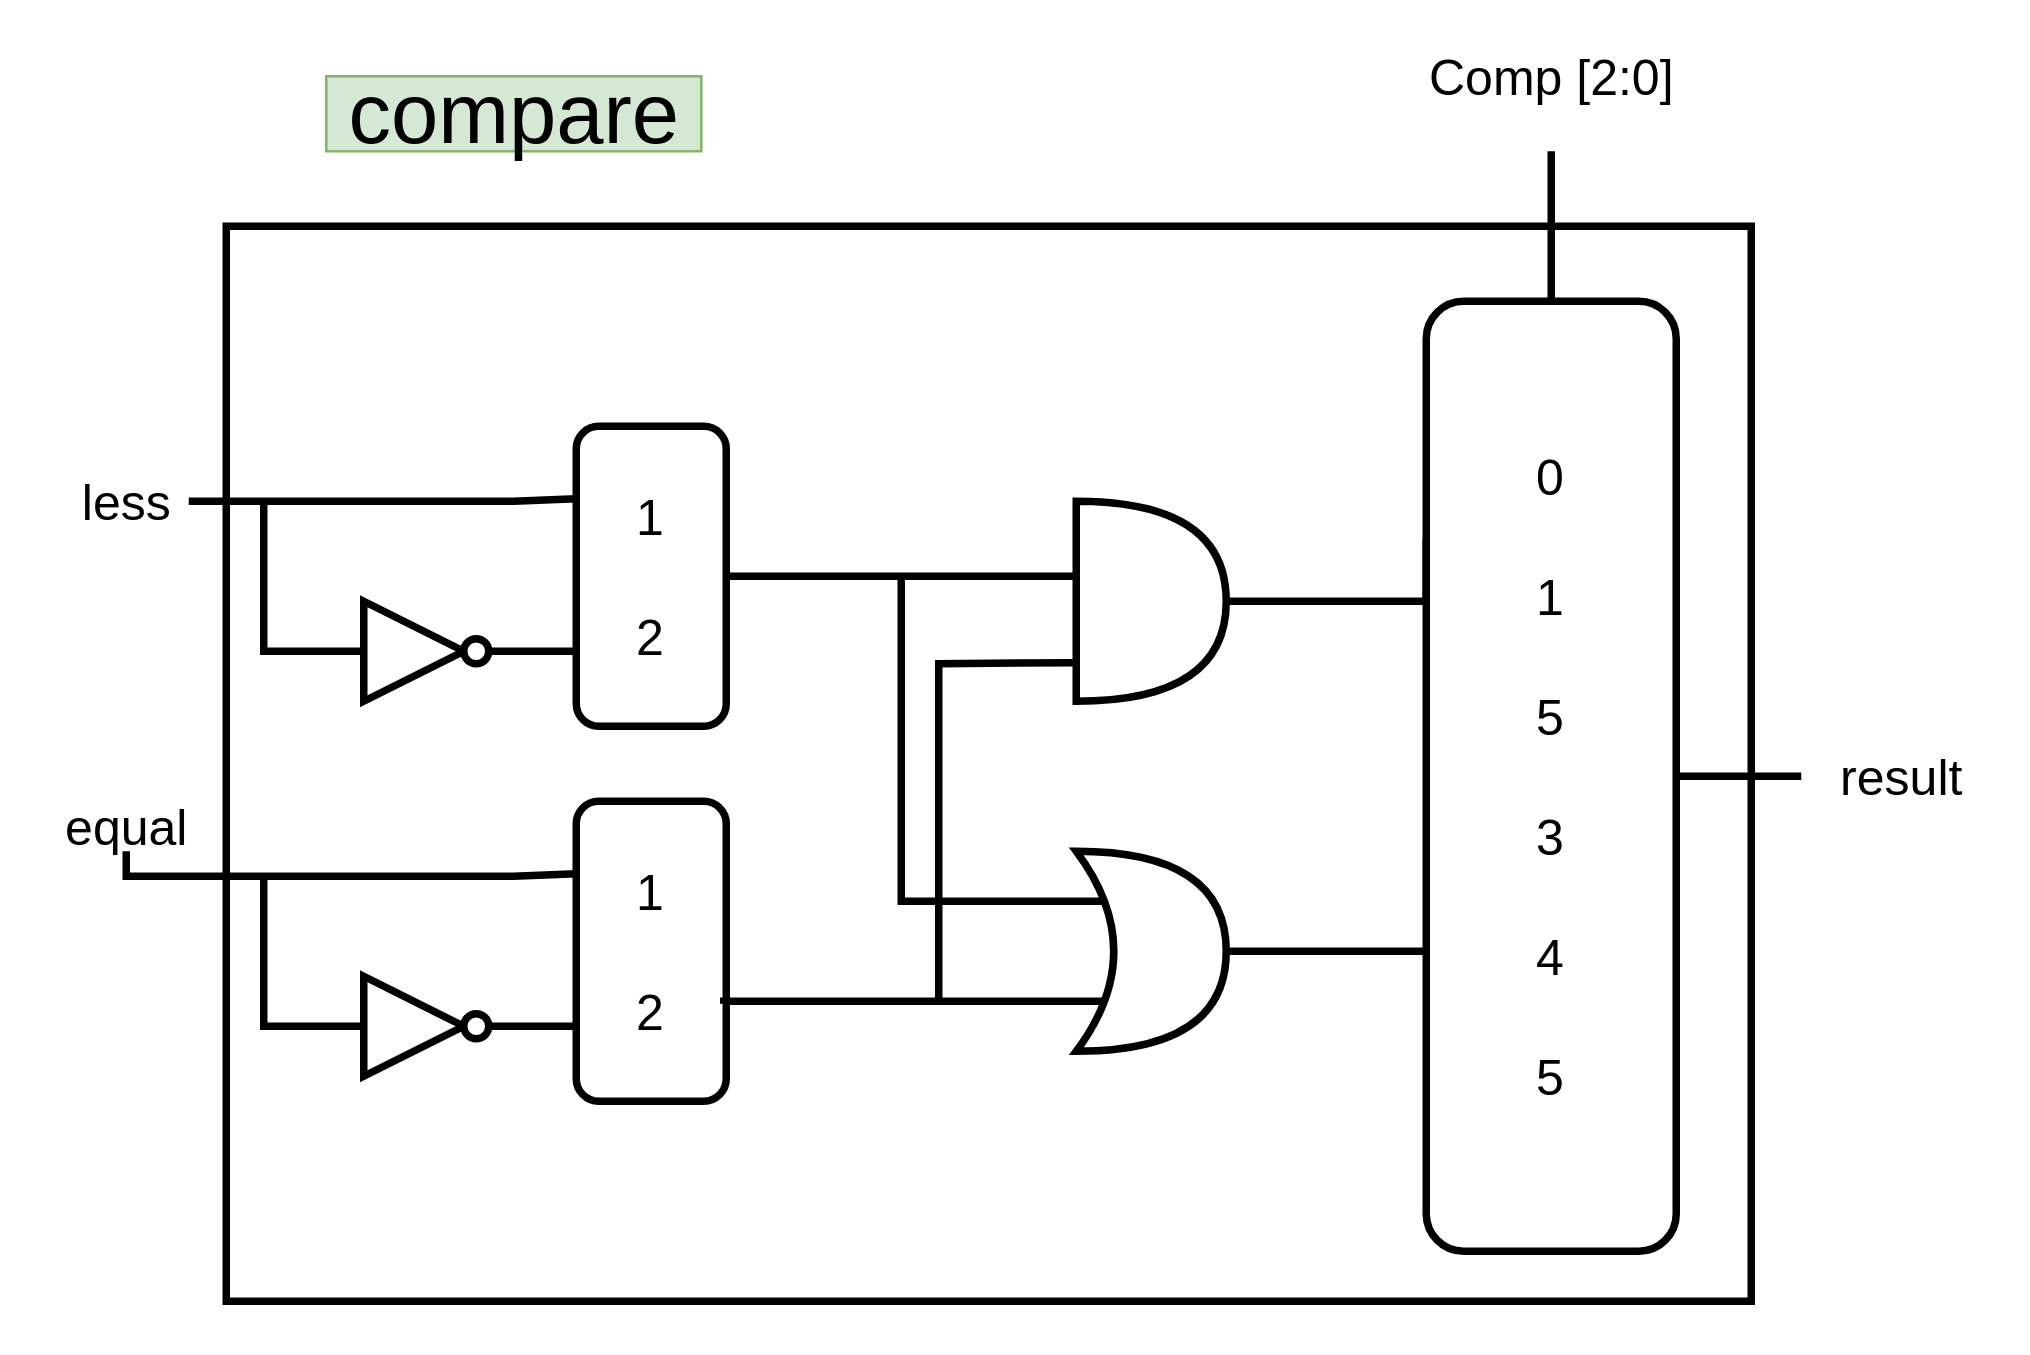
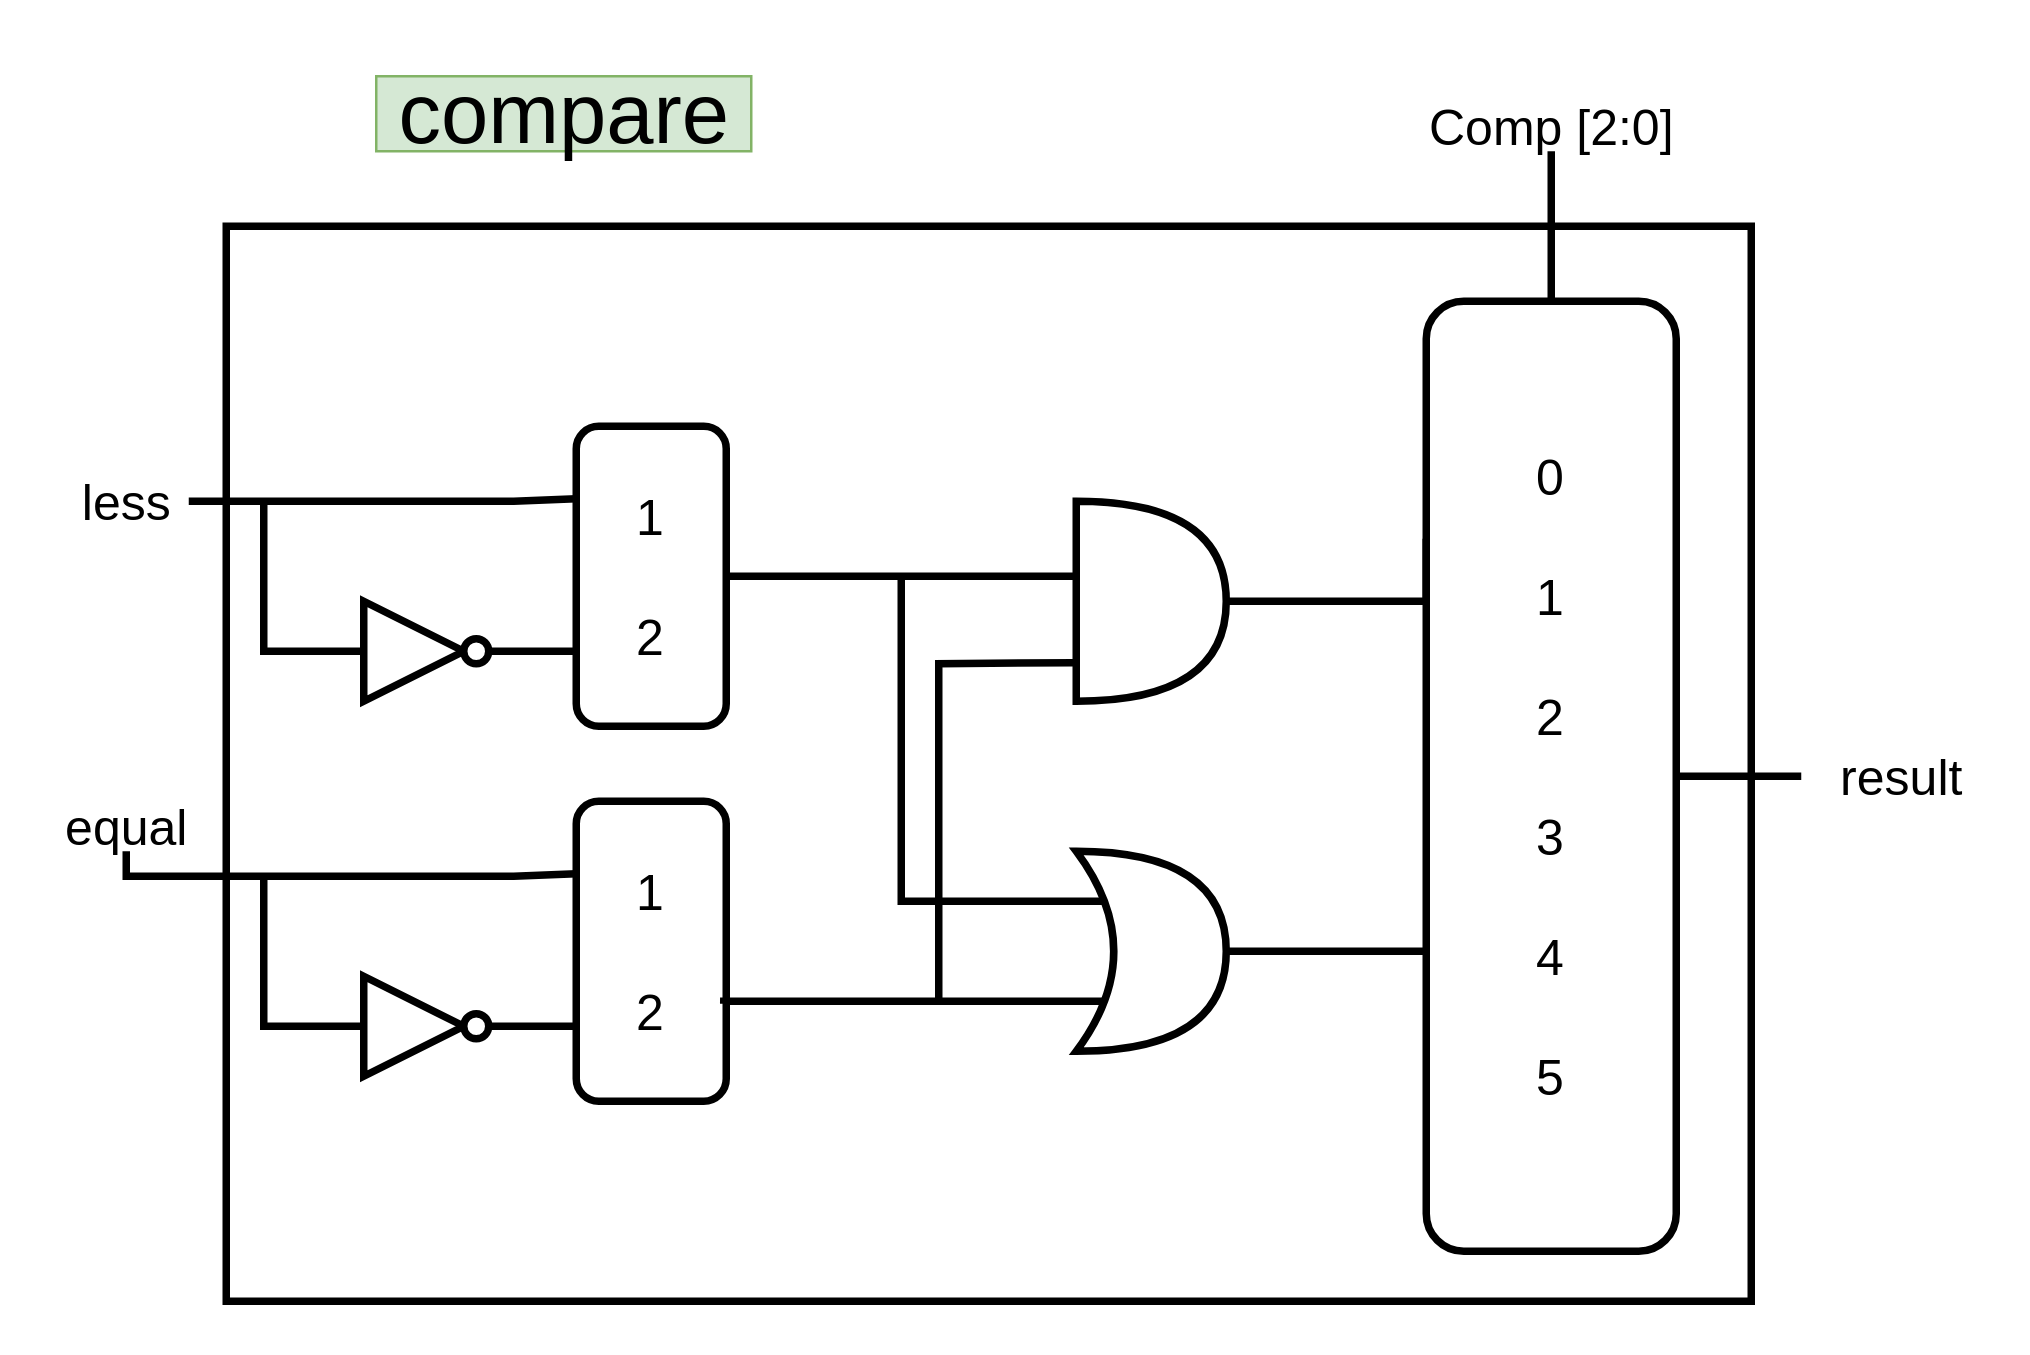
  <mxCell id="0" />
  <mxCell id="1" parent="0" />
  <mxCell id="2" style="edgeStyle=orthogonalEdgeStyle;rounded=0;orthogonalLoop=1;jettySize=auto;html=1;exitX=0.5;exitY=0;exitDx=0;exitDy=0;startArrow=none;startFill=0;endArrow=none;endFill=0;strokeColor=#000000;strokeWidth=3;" edge="1" parent="1" source="4"><mxGeometry relative="1" as="geometry"><mxPoint x="620" y="60" as="targetPoint" /></mxGeometry></mxCell>
  <mxCell id="3" style="edgeStyle=orthogonalEdgeStyle;rounded=0;orthogonalLoop=1;jettySize=auto;html=1;startArrow=none;startFill=0;endArrow=none;endFill=0;strokeColor=#000000;strokeWidth=3;" edge="1" parent="1" source="4"><mxGeometry relative="1" as="geometry"><mxPoint x="720" y="310" as="targetPoint" /></mxGeometry></mxCell>
- <mxCell id="4" value="&lt;font style=&quot;font-size: 20px&quot;&gt;0&lt;br&gt;&lt;br&gt;1&lt;br&gt;&lt;br&gt;5&lt;br&gt;&lt;br&gt;3&lt;br&gt;&lt;br&gt;4&lt;br&gt;&lt;br&gt;5&lt;/font&gt;" style="rounded=1;whiteSpace=wrap;html=1;glass=0;fillColor=#FFFFFF;gradientColor=none;strokeWidth=3;" vertex="1" parent="1"><mxGeometry x="570" y="120" width="100" height="380" as="geometry" /></mxCell>
+ <mxCell id="4" value="&lt;font style=&quot;font-size: 20px&quot;&gt;0&lt;br&gt;&lt;br&gt;1&lt;br&gt;&lt;br&gt;2&lt;br&gt;&lt;br&gt;3&lt;br&gt;&lt;br&gt;4&lt;br&gt;&lt;br&gt;5&lt;/font&gt;" style="rounded=1;whiteSpace=wrap;html=1;glass=0;fillColor=#FFFFFF;gradientColor=none;strokeWidth=3;" vertex="1" parent="1"><mxGeometry x="570" y="120" width="100" height="380" as="geometry" /></mxCell>
  <mxCell id="5" style="edgeStyle=orthogonalEdgeStyle;rounded=0;orthogonalLoop=1;jettySize=auto;html=1;startArrow=none;startFill=0;endArrow=none;endFill=0;strokeColor=#000000;strokeWidth=3;" edge="1" parent="1" source="6"><mxGeometry relative="1" as="geometry"><mxPoint x="230" y="199" as="targetPoint" /><Array as="points"><mxPoint x="205" y="200" /><mxPoint x="387" y="200" /></Array></mxGeometry></mxCell>
  <mxCell id="6" value="&lt;font style=&quot;font-size: 20px&quot;&gt;less&lt;/font&gt;" style="text;html=1;align=center;verticalAlign=middle;resizable=0;points=[];autosize=1;strokeWidth=3;" vertex="1" parent="1"><mxGeometry x="25" y="190" width="50" height="20" as="geometry" /></mxCell>
- <mxCell id="7" value="&lt;span style=&quot;font-size: 20px&quot;&gt;Comp [2:0]&lt;/span&gt;" style="text;html=1;align=center;verticalAlign=middle;resizable=0;points=[];autosize=1;strokeWidth=3;" vertex="1" parent="1"><mxGeometry x="565" y="20" width="110" height="20" as="geometry" /></mxCell>
+ <mxCell id="7" value="&lt;span style=&quot;font-size: 20px&quot;&gt;Comp [2:0]&lt;/span&gt;" style="text;html=1;align=center;verticalAlign=middle;resizable=0;points=[];autosize=1;strokeWidth=3;" vertex="1" parent="1"><mxGeometry x="565" y="40" width="110" height="20" as="geometry" /></mxCell>
  <mxCell id="8" value="" style="endArrow=none;html=1;strokeColor=#000000;rounded=0;strokeWidth=3;" edge="1" parent="1"><mxGeometry width="50" height="50" relative="1" as="geometry"><mxPoint x="145" y="260" as="sourcePoint" /><mxPoint x="105" y="200" as="targetPoint" /><Array as="points"><mxPoint x="105" y="260" /></Array></mxGeometry></mxCell>
  <mxCell id="9" value="" style="triangle;whiteSpace=wrap;html=1;rounded=0;glass=0;fillColor=#FFFFFF;gradientColor=none;shadow=0;comic=0;strokeWidth=3;" vertex="1" parent="1"><mxGeometry x="145" y="240" width="40" height="40" as="geometry" /></mxCell>
  <mxCell id="10" style="edgeStyle=orthogonalEdgeStyle;rounded=0;orthogonalLoop=1;jettySize=auto;html=1;startArrow=none;startFill=0;endArrow=none;endFill=0;strokeColor=#000000;strokeWidth=3;" edge="1" parent="1" source="11"><mxGeometry relative="1" as="geometry"><mxPoint x="230" y="260" as="targetPoint" /></mxGeometry></mxCell>
  <mxCell id="11" value="" style="ellipse;whiteSpace=wrap;html=1;aspect=fixed;rounded=0;shadow=0;glass=0;comic=0;fillColor=#FFFFFF;gradientColor=none;strokeWidth=3;" vertex="1" parent="1"><mxGeometry x="185" y="255" width="10" height="10" as="geometry" /></mxCell>
  <mxCell id="12" style="edgeStyle=orthogonalEdgeStyle;rounded=0;orthogonalLoop=1;jettySize=auto;html=1;exitX=1;exitY=0.5;exitDx=0;exitDy=0;startArrow=none;startFill=0;endArrow=none;endFill=0;strokeColor=#000000;strokeWidth=3;" edge="1" parent="1" source="13"><mxGeometry relative="1" as="geometry"><mxPoint x="440" y="230" as="targetPoint" /></mxGeometry></mxCell>
  <mxCell id="13" value="&lt;font style=&quot;font-size: 20px&quot;&gt;1&lt;br&gt;&lt;br&gt;2&lt;/font&gt;" style="rounded=1;whiteSpace=wrap;html=1;shadow=0;glass=0;comic=0;fillColor=#FFFFFF;gradientColor=none;strokeWidth=3;" vertex="1" parent="1"><mxGeometry x="230" y="170" width="60" height="120" as="geometry" /></mxCell>
  <mxCell id="14" style="edgeStyle=orthogonalEdgeStyle;rounded=0;orthogonalLoop=1;jettySize=auto;html=1;exitX=1;exitY=0.5;exitDx=0;exitDy=0;exitPerimeter=0;entryX=0;entryY=0.25;entryDx=0;entryDy=0;startArrow=none;startFill=0;endArrow=none;endFill=0;strokeColor=#000000;strokeWidth=3;" edge="1" parent="1" source="15" target="4"><mxGeometry relative="1" as="geometry"><Array as="points"><mxPoint x="570" y="240" /></Array></mxGeometry></mxCell>
  <mxCell id="15" value="" style="shape=or;whiteSpace=wrap;html=1;strokeWidth=3;" vertex="1" parent="1"><mxGeometry x="430" y="199.997" width="60" height="80" as="geometry" /></mxCell>
  <mxCell id="16" style="edgeStyle=orthogonalEdgeStyle;rounded=0;orthogonalLoop=1;jettySize=auto;html=1;startArrow=none;startFill=0;endArrow=none;endFill=0;strokeColor=#000000;strokeWidth=3;" edge="1" parent="1" source="17"><mxGeometry relative="1" as="geometry"><mxPoint x="569" y="380" as="targetPoint" /><Array as="points"><mxPoint x="569" y="380" /></Array></mxGeometry></mxCell>
  <mxCell id="17" value="" style="shape=xor;whiteSpace=wrap;html=1;rounded=0;shadow=0;glass=0;comic=0;fillColor=#FFFFFF;gradientColor=none;strokeWidth=3;" vertex="1" parent="1"><mxGeometry x="430" y="340" width="60" height="80" as="geometry" /></mxCell>
  <mxCell id="18" value="" style="endArrow=none;html=1;strokeColor=#000000;exitX=0.175;exitY=0.25;exitDx=0;exitDy=0;exitPerimeter=0;rounded=0;strokeWidth=3;" edge="1" parent="1" source="17"><mxGeometry width="50" height="50" relative="1" as="geometry"><mxPoint x="360" y="360" as="sourcePoint" /><mxPoint x="360" y="230" as="targetPoint" /><Array as="points"><mxPoint x="360" y="360" /></Array></mxGeometry></mxCell>
  <mxCell id="19" style="edgeStyle=orthogonalEdgeStyle;rounded=0;orthogonalLoop=1;jettySize=auto;html=1;startArrow=none;startFill=0;endArrow=none;endFill=0;strokeColor=#000000;strokeWidth=3;" edge="1" parent="1" source="20"><mxGeometry relative="1" as="geometry"><mxPoint x="230" y="349" as="targetPoint" /><Array as="points"><mxPoint x="205" y="350" /><mxPoint x="387" y="350" /></Array></mxGeometry></mxCell>
  <mxCell id="20" value="&lt;font style=&quot;font-size: 20px&quot;&gt;equal&lt;br&gt;&lt;/font&gt;" style="text;html=1;align=center;verticalAlign=middle;resizable=0;points=[];autosize=1;strokeWidth=3;" vertex="1" parent="1"><mxGeometry x="20" y="320" width="60" height="20" as="geometry" /></mxCell>
  <mxCell id="21" value="" style="endArrow=none;html=1;strokeColor=#000000;rounded=0;strokeWidth=3;" edge="1" parent="1"><mxGeometry width="50" height="50" relative="1" as="geometry"><mxPoint x="145" y="410" as="sourcePoint" /><mxPoint x="105" y="350" as="targetPoint" /><Array as="points"><mxPoint x="105" y="410" /></Array></mxGeometry></mxCell>
  <mxCell id="22" value="" style="triangle;whiteSpace=wrap;html=1;rounded=0;glass=0;fillColor=#FFFFFF;gradientColor=none;shadow=0;comic=0;strokeWidth=3;" vertex="1" parent="1"><mxGeometry x="145" y="390" width="40" height="40" as="geometry" /></mxCell>
  <mxCell id="23" style="edgeStyle=orthogonalEdgeStyle;rounded=0;orthogonalLoop=1;jettySize=auto;html=1;startArrow=none;startFill=0;endArrow=none;endFill=0;strokeColor=#000000;strokeWidth=3;" edge="1" parent="1" source="24"><mxGeometry relative="1" as="geometry"><mxPoint x="230" y="410" as="targetPoint" /></mxGeometry></mxCell>
  <mxCell id="24" value="" style="ellipse;whiteSpace=wrap;html=1;aspect=fixed;rounded=0;shadow=0;glass=0;comic=0;fillColor=#FFFFFF;gradientColor=none;strokeWidth=3;" vertex="1" parent="1"><mxGeometry x="185" y="405" width="10" height="10" as="geometry" /></mxCell>
  <mxCell id="25" value="&lt;font style=&quot;font-size: 20px&quot;&gt;1&lt;br&gt;&lt;br&gt;2&lt;/font&gt;" style="rounded=1;whiteSpace=wrap;html=1;shadow=0;glass=0;comic=0;fillColor=#FFFFFF;gradientColor=none;strokeWidth=3;" vertex="1" parent="1"><mxGeometry x="230" y="320" width="60" height="120" as="geometry" /></mxCell>
  <mxCell id="26" style="edgeStyle=orthogonalEdgeStyle;rounded=0;orthogonalLoop=1;jettySize=auto;html=1;exitX=0.983;exitY=0.675;exitDx=0;exitDy=0;startArrow=none;startFill=0;endArrow=none;endFill=0;strokeColor=#000000;entryX=0.175;entryY=0.75;entryDx=0;entryDy=0;entryPerimeter=0;exitPerimeter=0;strokeWidth=3;" edge="1" parent="1" source="25" target="17"><mxGeometry relative="1" as="geometry"><mxPoint x="420" y="400" as="targetPoint" /><mxPoint x="305" y="400" as="sourcePoint" /><Array as="points"><mxPoint x="289" y="400" /></Array></mxGeometry></mxCell>
  <mxCell id="27" value="" style="endArrow=none;html=1;strokeColor=#000000;rounded=0;exitX=-0.016;exitY=0.807;exitDx=0;exitDy=0;exitPerimeter=0;strokeWidth=3;" edge="1" parent="1" source="15"><mxGeometry width="50" height="50" relative="1" as="geometry"><mxPoint x="420" y="265" as="sourcePoint" /><mxPoint x="375" y="400" as="targetPoint" /><Array as="points"><mxPoint x="375" y="265" /><mxPoint x="375" y="305" /></Array></mxGeometry></mxCell>
  <mxCell id="28" style="edgeStyle=orthogonalEdgeStyle;rounded=0;orthogonalLoop=1;jettySize=auto;html=1;exitX=0.5;exitY=1;exitDx=0;exitDy=0;startArrow=none;startFill=0;endArrow=none;endFill=0;strokeColor=#000000;strokeWidth=3;" edge="1" parent="1" source="4" target="4"><mxGeometry relative="1" as="geometry" /></mxCell>
  <mxCell id="29" value="&lt;font style=&quot;font-size: 20px&quot;&gt;result&lt;/font&gt;" style="text;html=1;align=center;verticalAlign=middle;resizable=0;points=[];autosize=1;strokeWidth=3;" vertex="1" parent="1"><mxGeometry x="730" y="300" width="60" height="20" as="geometry" /></mxCell>
  <mxCell id="30" value="" style="rounded=0;whiteSpace=wrap;html=1;shadow=0;glass=0;comic=0;fillColor=none;gradientColor=none;strokeWidth=3;" vertex="1" parent="1"><mxGeometry x="90" y="90" width="610" height="430" as="geometry" /></mxCell>
- <mxCell id="31" value="&lt;font style=&quot;font-size: 34px&quot;&gt;compare&lt;/font&gt;" style="text;html=1;align=center;verticalAlign=middle;resizable=0;points=[];autosize=1;fillColor=#d5e8d4;strokeColor=#82b366;" vertex="1" parent="1"><mxGeometry x="130" y="30" width="150" height="30" as="geometry" /></mxCell>
+ <mxCell id="31" value="&lt;font style=&quot;font-size: 34px&quot;&gt;compare&lt;/font&gt;" style="text;html=1;align=center;verticalAlign=middle;resizable=0;points=[];autosize=1;fillColor=#d5e8d4;strokeColor=#82b366;" vertex="1" parent="1"><mxGeometry x="150" y="30" width="150" height="30" as="geometry" /></mxCell>
